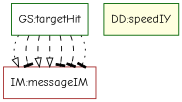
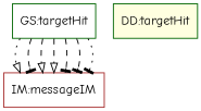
  digraph {
    fontname="Comic Neue"
    node [color=darkgreen fillcolor=white shape=box style=filled fontname="Comic Neue"]
    edge [headport=flightduration tailport=calcValues style=dashed arrowhead=tee fontname="Comic Neue"]
    n1 [label="GS:targetHit"]
-   n2 [fillcolor=lightyellow label="DD:speedIY"]
+   n2 [fillcolor=lightyellow label="DD:targetHit"]
    n3 [color=brown label="IM:messageIM"]
    subgraph sub_1 {
      rank=same
      n1
    }
    subgraph sub_2 {
      rank=same
      n2
    }
    subgraph sub_3 {
      rank=same
      n3
    }
    subgraph sub_4 {
      rank=same
      n3
    }
    subgraph sub_5 {
      rank=same
      n3
    }
    subgraph sub_6 {
      rank=same
      n1
    }
    subgraph sub_7 {
      rank=same
      n1
    }
    n1 -> n3 [style=dotted arrowhead=onormal]
    n1 -> n3 [headport=landingposition]
    n1 -> n3 [headport=offset arrowhead=onormal]
    n1 -> n3 [headport=outputMessage arrowhead=onormal]
    n1 -> n3 [tailport=outputValues]
    n1 -> n3 [headport=offset tailport=outputValues]
    n1 -> n3 [headport=outputMessage tailport=outputValues style=dotted]
  }
